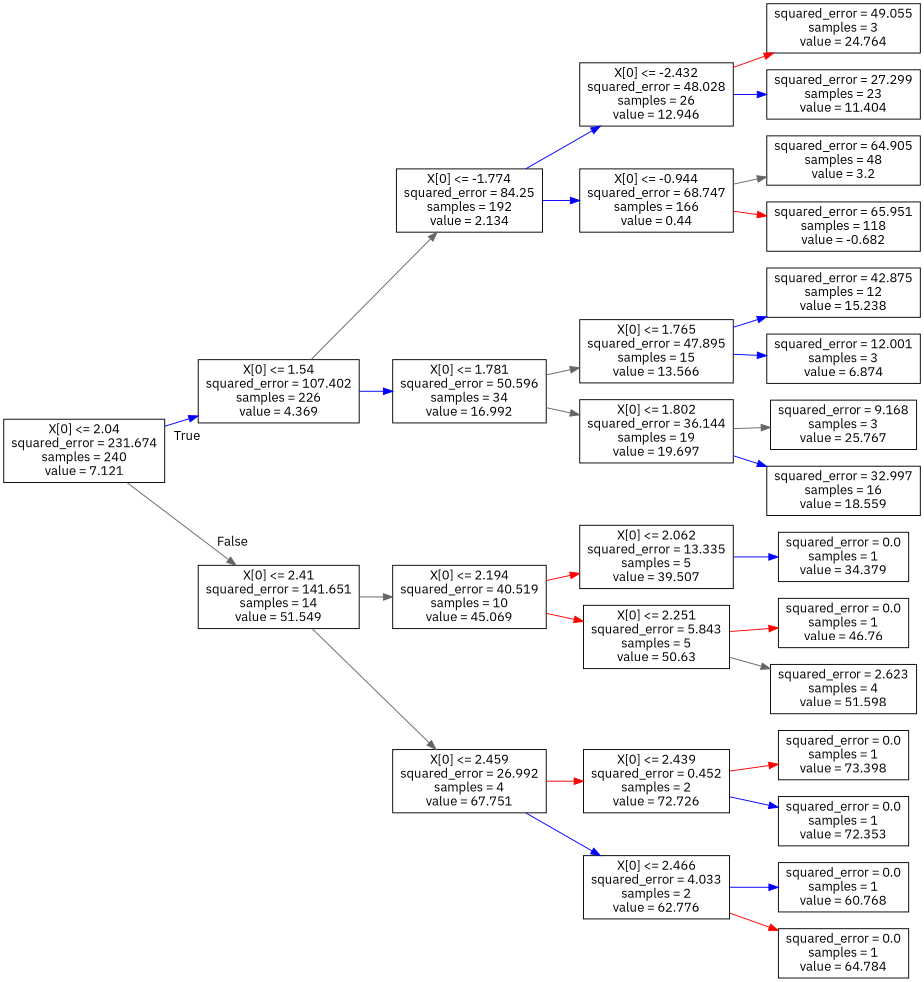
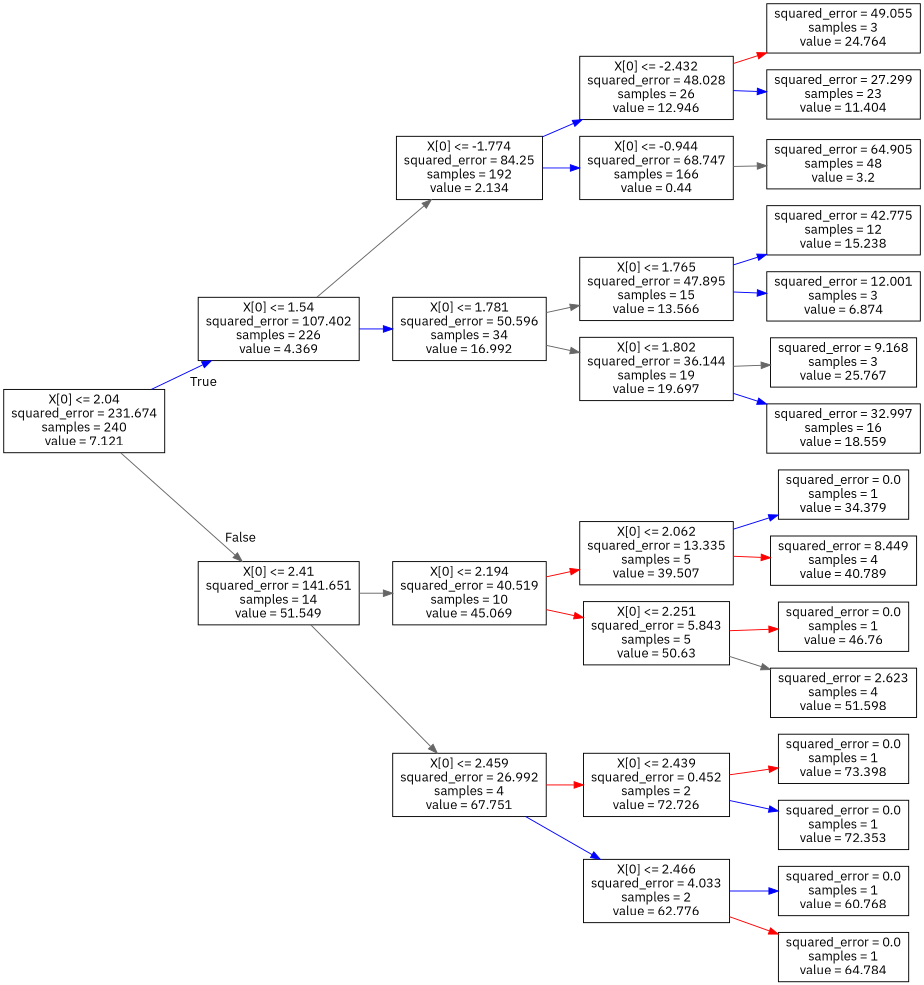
  digraph {
    fontname="IBM Plex Sans"
    rankdir=LR
    node [fontname="IBM Plex Sans" shape=box]
    edge [color=blue fontname="IBM Plex Sans"]
    n1 [label="X[0] <= 2.04\nsquared_error = 231.674\nsamples = 240\nvalue = 7.121"]
    n2 [label="X[0] <= 1.54\nsquared_error = 107.402\nsamples = 226\nvalue = 4.369"]
    n3 [label="X[0] <= 2.41\nsquared_error = 141.651\nsamples = 14\nvalue = 51.549"]
    n4 [label="X[0] <= -1.774\nsquared_error = 84.25\nsamples = 192\nvalue = 2.134"]
    n5 [label="X[0] <= 1.781\nsquared_error = 50.596\nsamples = 34\nvalue = 16.992"]
    n6 [label="X[0] <= 2.194\nsquared_error = 40.519\nsamples = 10\nvalue = 45.069"]
    n7 [label="X[0] <= 2.459\nsquared_error = 26.992\nsamples = 4\nvalue = 67.751"]
    n8 [label="X[0] <= -2.432\nsquared_error = 48.028\nsamples = 26\nvalue = 12.946"]
    n9 [label="X[0] <= -0.944\nsquared_error = 68.747\nsamples = 166\nvalue = 0.44"]
    n10 [label="X[0] <= 1.765\nsquared_error = 47.895\nsamples = 15\nvalue = 13.566"]
    n11 [label="X[0] <= 1.802\nsquared_error = 36.144\nsamples = 19\nvalue = 19.697"]
    n12 [label="squared_error = 49.055\nsamples = 3\nvalue = 24.764"]
    n13 [label="squared_error = 27.299\nsamples = 23\nvalue = 11.404"]
    n14 [label="squared_error = 64.905\nsamples = 48\nvalue = 3.2"]
-   n15 [label="squared_error = 65.951\nsamples = 118\nvalue = -0.682"]
-   n16 [label="squared_error = 42.875\nsamples = 12\nvalue = 15.238"]
+   n16 [label="squared_error = 42.775\nsamples = 12\nvalue = 15.238"]
    n17 [label="squared_error = 12.001\nsamples = 3\nvalue = 6.874"]
    n18 [label="squared_error = 9.168\nsamples = 3\nvalue = 25.767"]
    n19 [label="squared_error = 32.997\nsamples = 16\nvalue = 18.559"]
    n20 [label="X[0] <= 2.062\nsquared_error = 13.335\nsamples = 5\nvalue = 39.507"]
    n21 [label="X[0] <= 2.251\nsquared_error = 5.843\nsamples = 5\nvalue = 50.63"]
    n22 [label="X[0] <= 2.439\nsquared_error = 0.452\nsamples = 2\nvalue = 72.726"]
    n23 [label="X[0] <= 2.466\nsquared_error = 4.033\nsamples = 2\nvalue = 62.776"]
    n24 [label="squared_error = 0.0\nsamples = 1\nvalue = 34.379"]
+   n25 [label="squared_error = 8.449\nsamples = 4\nvalue = 40.789"]
    n26 [label="squared_error = 0.0\nsamples = 1\nvalue = 46.76"]
    n27 [label="squared_error = 2.623\nsamples = 4\nvalue = 51.598"]
    n28 [label="squared_error = 0.0\nsamples = 1\nvalue = 73.398"]
    n29 [label="squared_error = 0.0\nsamples = 1\nvalue = 72.353"]
    n30 [label="squared_error = 0.0\nsamples = 1\nvalue = 60.768"]
    n31 [label="squared_error = 0.0\nsamples = 1\nvalue = 64.784"]
    n1 -> n2 [headlabel=True labelangle=45 labeldistance=2.5]
    n1 -> n3 [color=gray40 headlabel=False labelangle=-45 labeldistance=2.5]
    n2 -> n4 [color=gray40]
    n2 -> n5
    n3 -> n6 [color=gray40]
    n3 -> n7 [color=gray40]
    n4 -> n8
    n4 -> n9
    n5 -> n10 [color=gray40]
    n5 -> n11 [color=gray40]
    n6 -> n20 [color=red]
    n6 -> n21 [color=red]
    n7 -> n22 [color=red]
    n7 -> n23
    n8 -> n12 [color=red]
    n8 -> n13
    n9 -> n14 [color=gray40]
-   n9 -> n15 [color=red]
    n10 -> n16
    n10 -> n17
    n11 -> n18 [color=gray40]
    n11 -> n19
    n20 -> n24
+   n20 -> n25 [color=red]
    n21 -> n26 [color=red]
    n21 -> n27 [color=gray40]
    n22 -> n28 [color=red]
    n22 -> n29
    n23 -> n30
    n23 -> n31 [color=red]
  }
